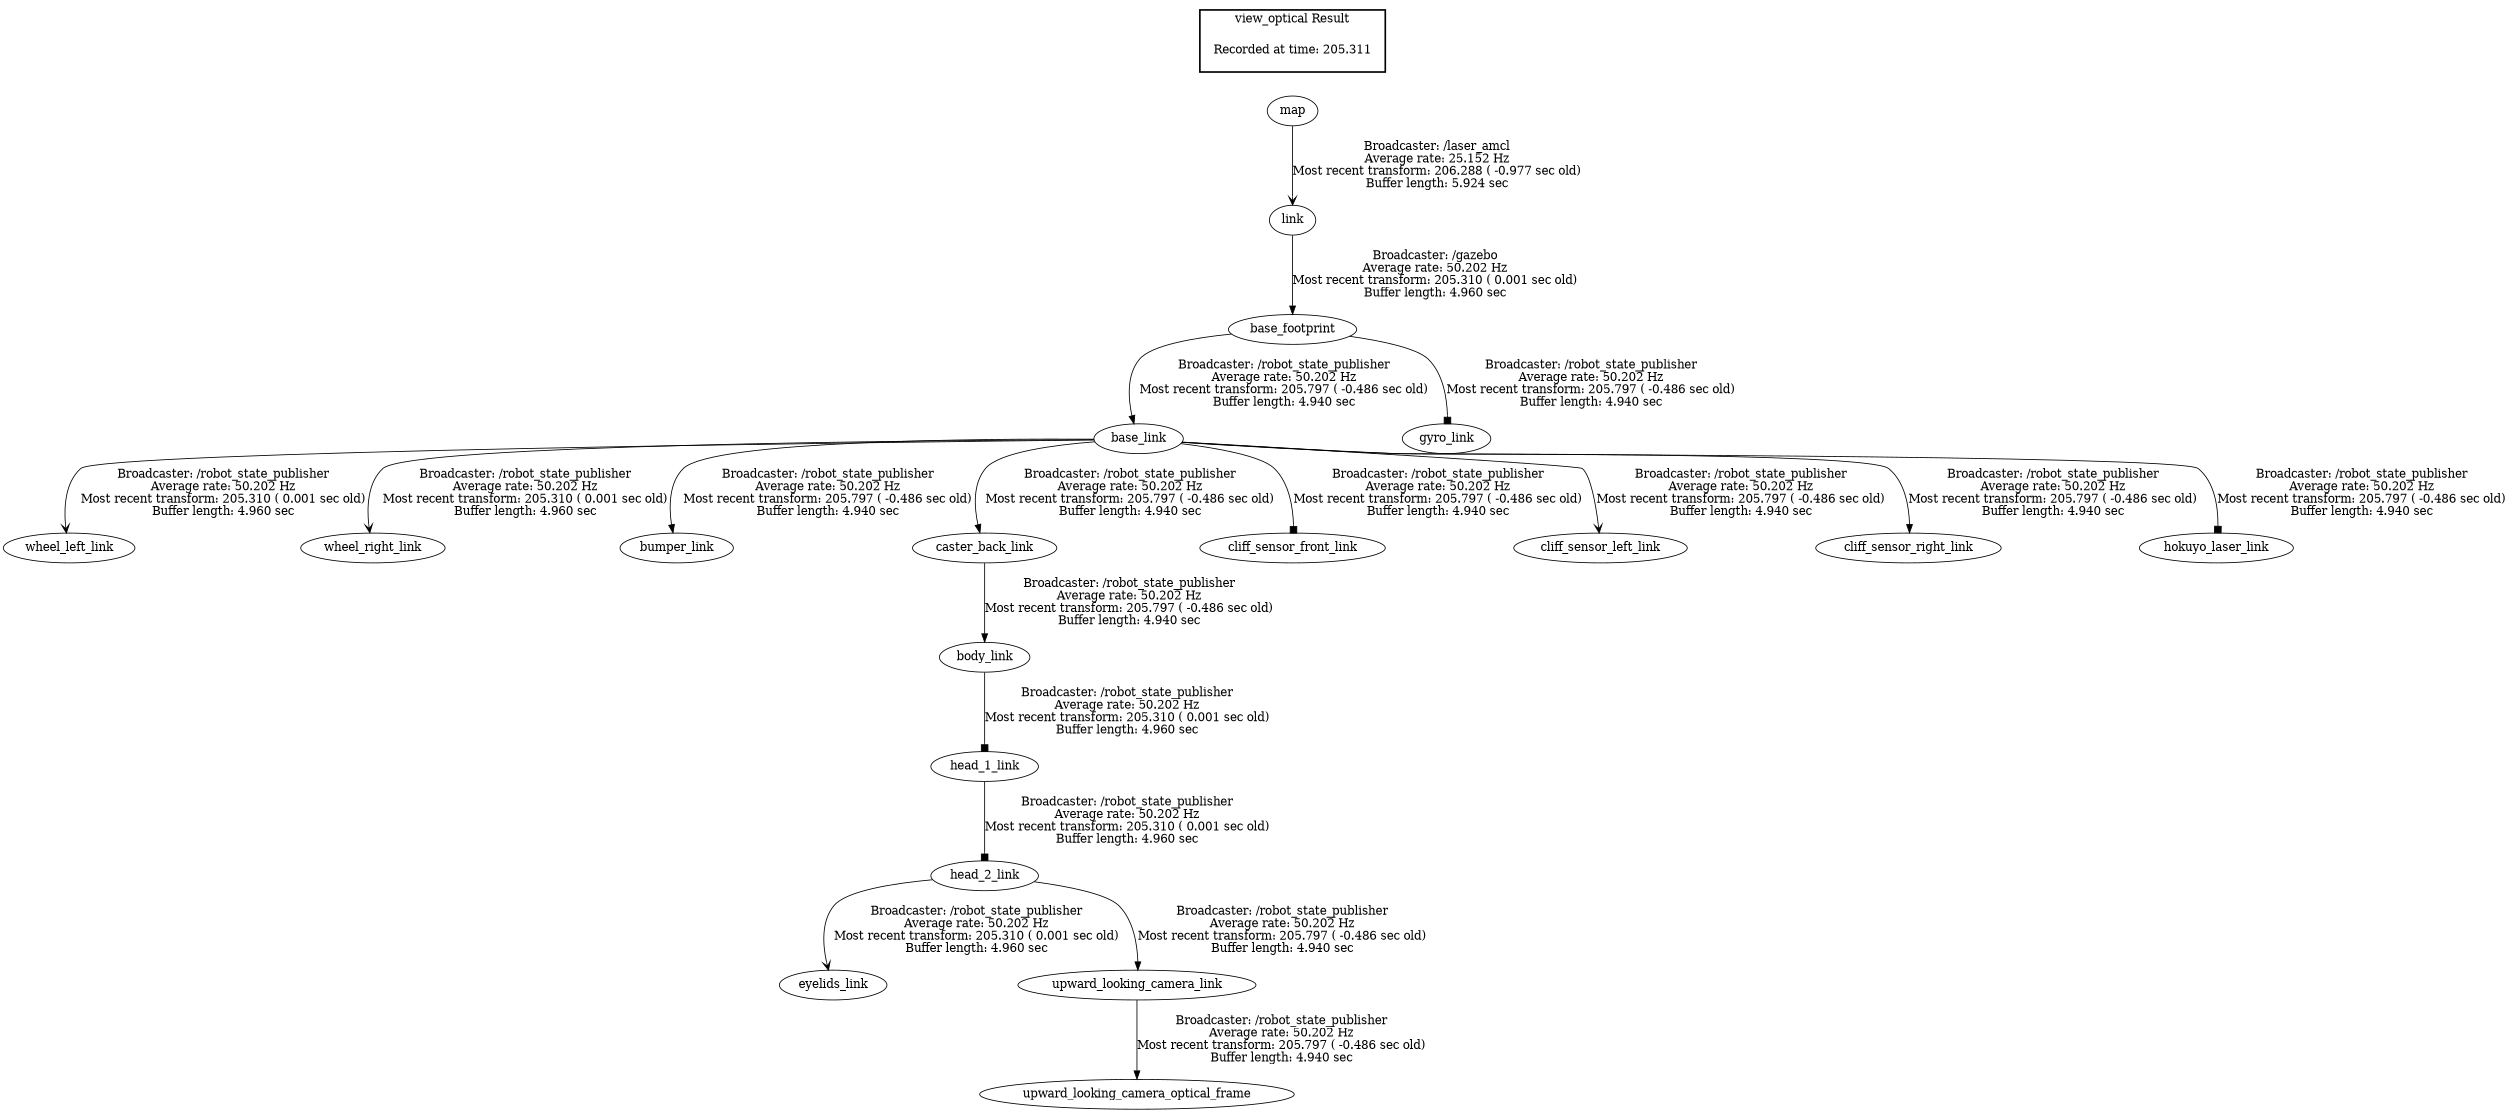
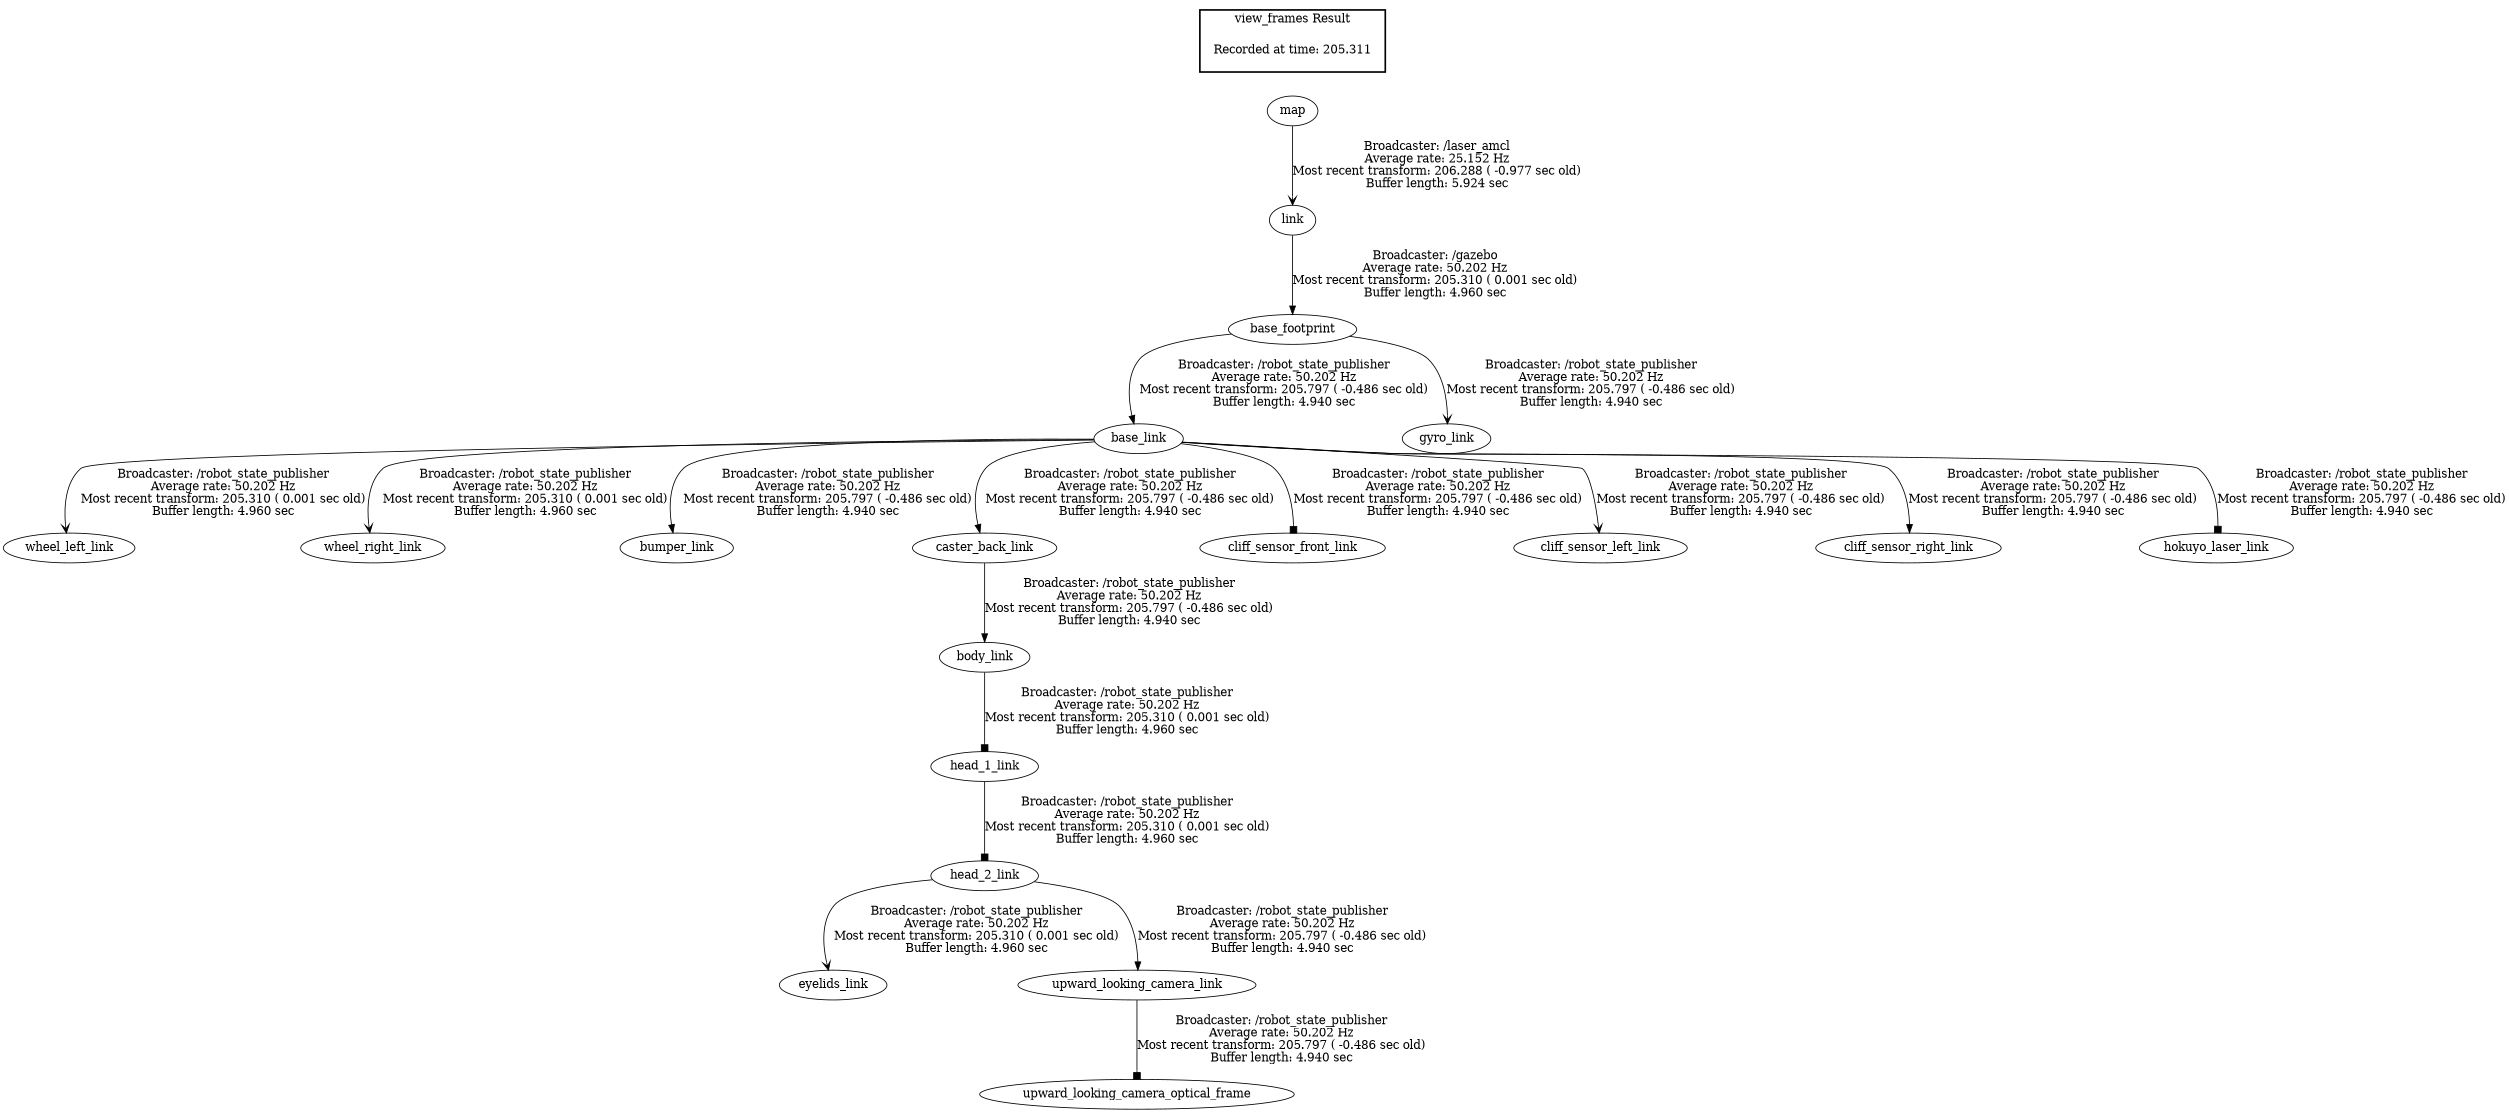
  digraph {
    edge [arrowhead=normal]
    "Recorded at time: 205.311" [shape=plaintext]
    map
    n3 [label=link]
    base_footprint
    base_link
    gyro_link
    wheel_left_link
    wheel_right_link
    bumper_link
    caster_back_link
    cliff_sensor_front_link
    cliff_sensor_left_link
    cliff_sensor_right_link
    hokuyo_laser_link
    head_2_link
    eyelids_link
    upward_looking_camera_link
    upward_looking_camera_optical_frame
    head_1_link
    body_link
    subgraph cluster_1 {
      color=black
-     label="view_optical Result"
+     label="view_frames Result"
      style=bold
      "Recorded at time: 205.311"
    }
    "Recorded at time: 205.311" -> map [style=invis arrowhead=""]
    map -> n3 [arrowhead=vee label="Broadcaster: /laser_amcl\nAverage rate: 25.152 Hz\nMost recent transform: 206.288 ( -0.977 sec old)\nBuffer length: 5.924 sec\n"]
    n3 -> base_footprint [label="Broadcaster: /gazebo\nAverage rate: 50.202 Hz\nMost recent transform: 205.310 ( 0.001 sec old)\nBuffer length: 4.960 sec\n"]
    base_footprint -> base_link [label="Broadcaster: /robot_state_publisher\nAverage rate: 50.202 Hz\nMost recent transform: 205.797 ( -0.486 sec old)\nBuffer length: 4.940 sec\n"]
-   base_footprint -> gyro_link [arrowhead=box label="Broadcaster: /robot_state_publisher\nAverage rate: 50.202 Hz\nMost recent transform: 205.797 ( -0.486 sec old)\nBuffer length: 4.940 sec\n"]
+   base_footprint -> gyro_link [arrowhead=vee label="Broadcaster: /robot_state_publisher\nAverage rate: 50.202 Hz\nMost recent transform: 205.797 ( -0.486 sec old)\nBuffer length: 4.940 sec\n"]
    base_link -> wheel_left_link [arrowhead=vee label="Broadcaster: /robot_state_publisher\nAverage rate: 50.202 Hz\nMost recent transform: 205.310 ( 0.001 sec old)\nBuffer length: 4.960 sec\n"]
    base_link -> wheel_right_link [arrowhead=vee label="Broadcaster: /robot_state_publisher\nAverage rate: 50.202 Hz\nMost recent transform: 205.310 ( 0.001 sec old)\nBuffer length: 4.960 sec\n"]
    base_link -> bumper_link [label="Broadcaster: /robot_state_publisher\nAverage rate: 50.202 Hz\nMost recent transform: 205.797 ( -0.486 sec old)\nBuffer length: 4.940 sec\n"]
    base_link -> caster_back_link [label="Broadcaster: /robot_state_publisher\nAverage rate: 50.202 Hz\nMost recent transform: 205.797 ( -0.486 sec old)\nBuffer length: 4.940 sec\n"]
    base_link -> cliff_sensor_front_link [arrowhead=box label="Broadcaster: /robot_state_publisher\nAverage rate: 50.202 Hz\nMost recent transform: 205.797 ( -0.486 sec old)\nBuffer length: 4.940 sec\n"]
    base_link -> cliff_sensor_left_link [arrowhead=vee label="Broadcaster: /robot_state_publisher\nAverage rate: 50.202 Hz\nMost recent transform: 205.797 ( -0.486 sec old)\nBuffer length: 4.940 sec\n"]
    base_link -> cliff_sensor_right_link [label="Broadcaster: /robot_state_publisher\nAverage rate: 50.202 Hz\nMost recent transform: 205.797 ( -0.486 sec old)\nBuffer length: 4.940 sec\n"]
    base_link -> hokuyo_laser_link [arrowhead=box label="Broadcaster: /robot_state_publisher\nAverage rate: 50.202 Hz\nMost recent transform: 205.797 ( -0.486 sec old)\nBuffer length: 4.940 sec\n"]
    caster_back_link -> body_link [label="Broadcaster: /robot_state_publisher\nAverage rate: 50.202 Hz\nMost recent transform: 205.797 ( -0.486 sec old)\nBuffer length: 4.940 sec\n"]
    head_2_link -> eyelids_link [arrowhead=vee label="Broadcaster: /robot_state_publisher\nAverage rate: 50.202 Hz\nMost recent transform: 205.310 ( 0.001 sec old)\nBuffer length: 4.960 sec\n"]
    head_2_link -> upward_looking_camera_link [label="Broadcaster: /robot_state_publisher\nAverage rate: 50.202 Hz\nMost recent transform: 205.797 ( -0.486 sec old)\nBuffer length: 4.940 sec\n"]
-   upward_looking_camera_link -> upward_looking_camera_optical_frame [label="Broadcaster: /robot_state_publisher\nAverage rate: 50.202 Hz\nMost recent transform: 205.797 ( -0.486 sec old)\nBuffer length: 4.940 sec\n"]
+   upward_looking_camera_link -> upward_looking_camera_optical_frame [arrowhead=box label="Broadcaster: /robot_state_publisher\nAverage rate: 50.202 Hz\nMost recent transform: 205.797 ( -0.486 sec old)\nBuffer length: 4.940 sec\n"]
    head_1_link -> head_2_link [arrowhead=box label="Broadcaster: /robot_state_publisher\nAverage rate: 50.202 Hz\nMost recent transform: 205.310 ( 0.001 sec old)\nBuffer length: 4.960 sec\n"]
    body_link -> head_1_link [arrowhead=box label="Broadcaster: /robot_state_publisher\nAverage rate: 50.202 Hz\nMost recent transform: 205.310 ( 0.001 sec old)\nBuffer length: 4.960 sec\n"]
  }
